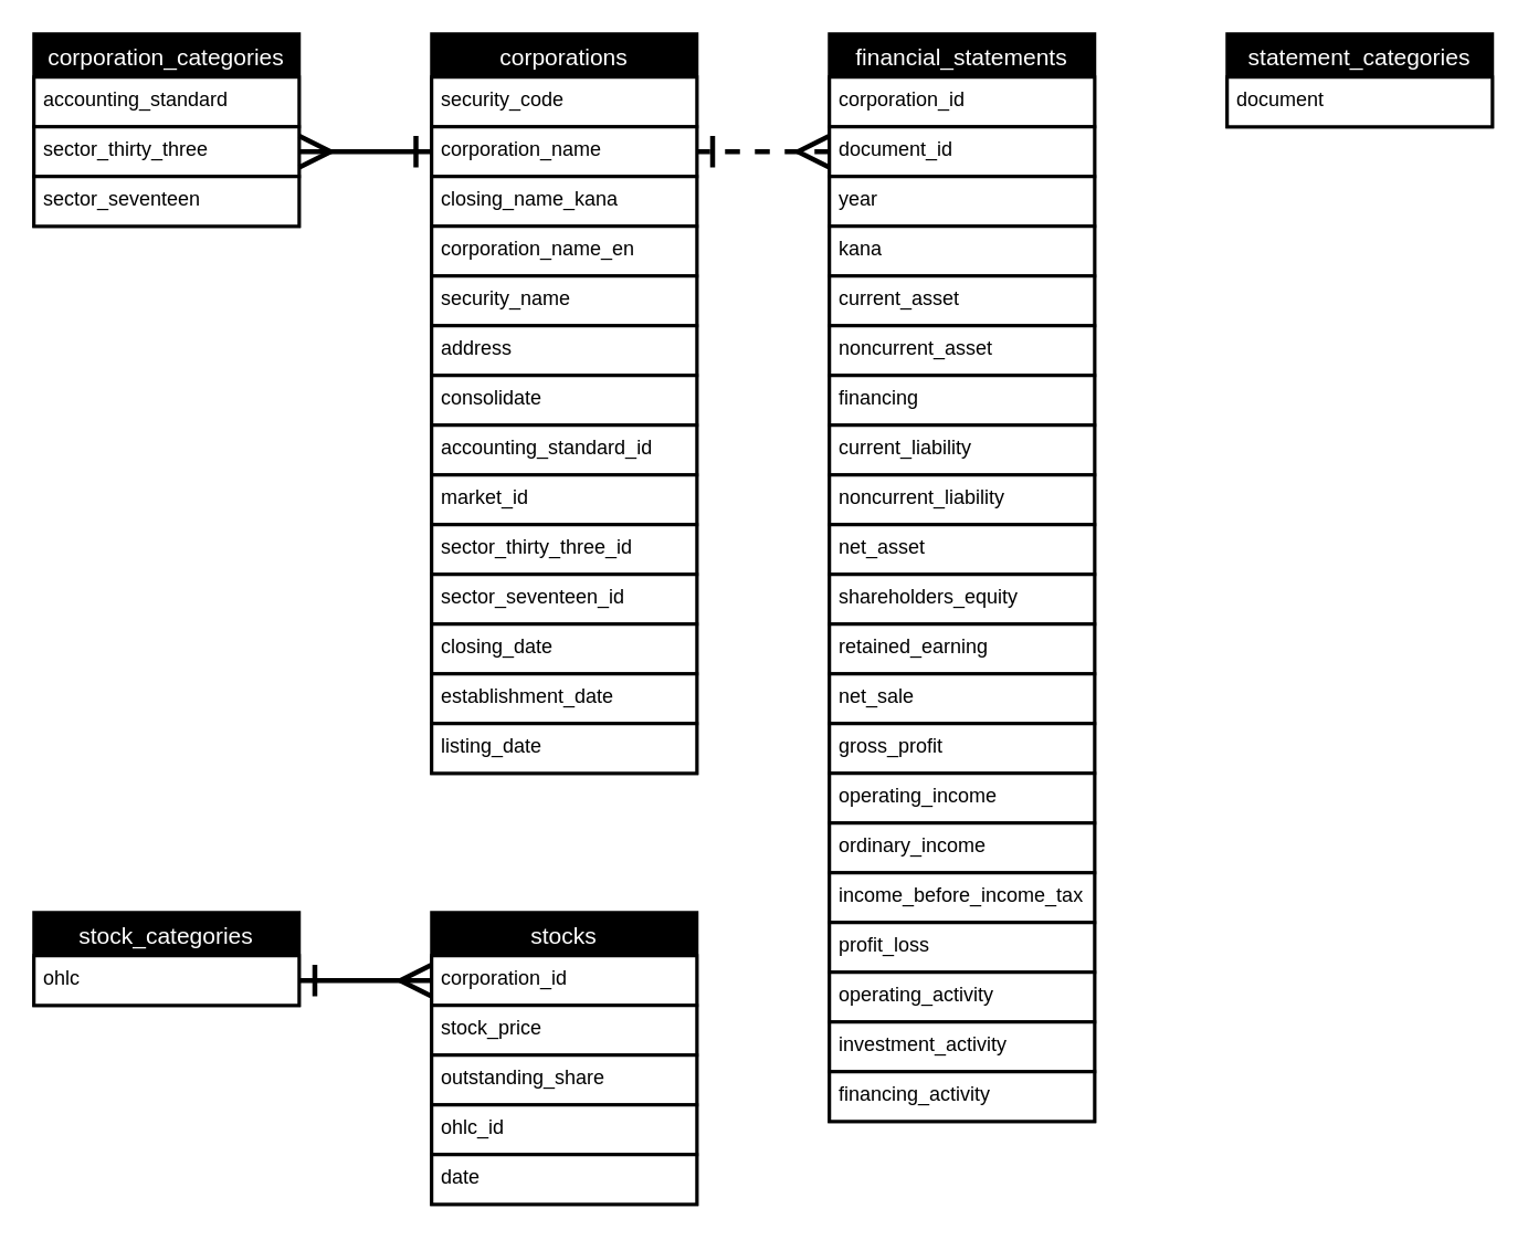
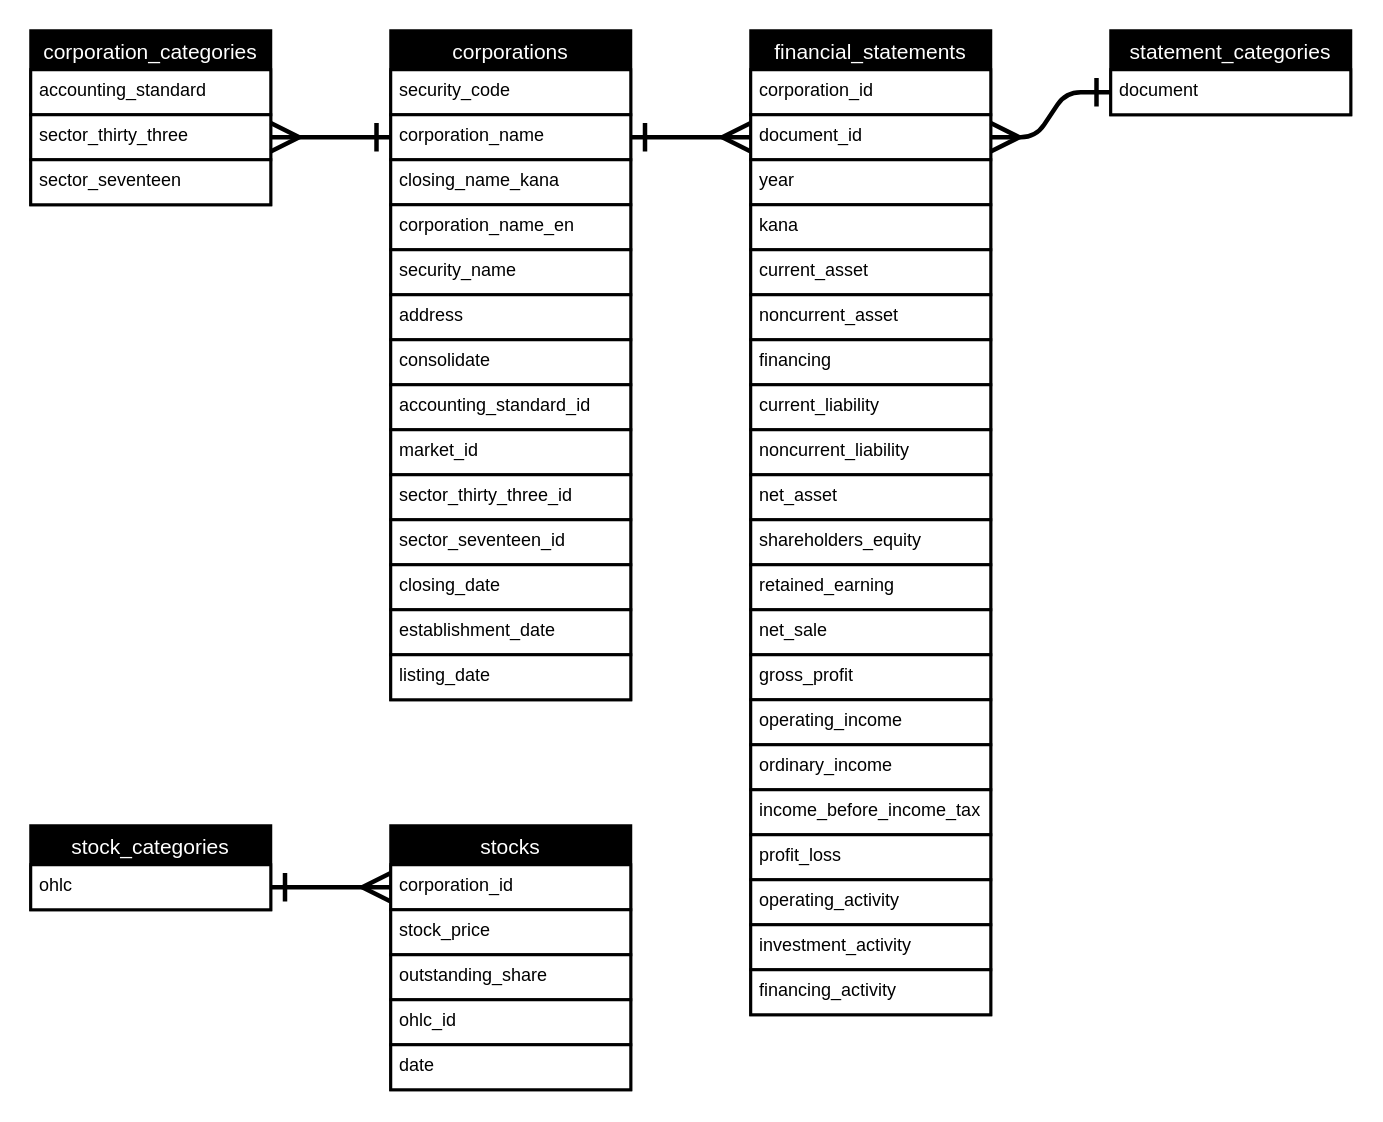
  <mxCell id="0" />
  <mxCell id="1" parent="0" />
  <mxCell id="2" value="corporations" style="swimlane;fontStyle=0;childLayout=stackLayout;horizontal=1;startSize=26;horizontalStack=0;resizeParent=1;resizeParentMax=0;resizeLast=0;collapsible=1;marginBottom=0;align=center;fontSize=14;fillColor=#000000;strokeColor=#000000;fontColor=#FFFFFF;strokeWidth=2;" vertex="1" parent="1"><mxGeometry x="260" y="20" width="160" height="446" as="geometry" /></mxCell>
  <mxCell id="3" value="security_code" style="text;strokeColor=#000000;fillColor=#FFFFFF;spacingLeft=4;spacingRight=4;overflow=hidden;rotatable=0;points=[[0,0.5],[1,0.5]];portConstraint=eastwest;fontSize=12;strokeWidth=2;fontColor=#000000;" vertex="1" parent="2"><mxGeometry y="26" width="160" height="30" as="geometry" /></mxCell>
  <mxCell id="4" value="corporation_name" style="text;strokeColor=#000000;fillColor=#FFFFFF;spacingLeft=4;spacingRight=4;overflow=hidden;rotatable=0;points=[[0,0.5],[1,0.5]];portConstraint=eastwest;fontSize=12;strokeWidth=2;fontColor=#000000;" vertex="1" parent="2"><mxGeometry y="56" width="160" height="30" as="geometry" /></mxCell>
  <mxCell id="5" value="closing_name_kana" style="text;strokeColor=#000000;fillColor=#FFFFFF;spacingLeft=4;spacingRight=4;overflow=hidden;rotatable=0;points=[[0,0.5],[1,0.5]];portConstraint=eastwest;fontSize=12;strokeWidth=2;fontColor=#000000;" vertex="1" parent="2"><mxGeometry y="86" width="160" height="30" as="geometry" /></mxCell>
  <mxCell id="6" value="corporation_name_en" style="text;strokeColor=#000000;fillColor=#FFFFFF;spacingLeft=4;spacingRight=4;overflow=hidden;rotatable=0;points=[[0,0.5],[1,0.5]];portConstraint=eastwest;fontSize=12;strokeWidth=2;fontColor=#000000;" vertex="1" parent="2"><mxGeometry y="116" width="160" height="30" as="geometry" /></mxCell>
  <mxCell id="7" value="security_name" style="text;strokeColor=#000000;fillColor=#FFFFFF;spacingLeft=4;spacingRight=4;overflow=hidden;rotatable=0;points=[[0,0.5],[1,0.5]];portConstraint=eastwest;fontSize=12;strokeWidth=2;fontColor=#000000;" vertex="1" parent="2"><mxGeometry y="146" width="160" height="30" as="geometry" /></mxCell>
  <mxCell id="8" value="address" style="text;strokeColor=#000000;fillColor=#FFFFFF;spacingLeft=4;spacingRight=4;overflow=hidden;rotatable=0;points=[[0,0.5],[1,0.5]];portConstraint=eastwest;fontSize=12;strokeWidth=2;fontColor=#000000;" vertex="1" parent="2"><mxGeometry y="176" width="160" height="30" as="geometry" /></mxCell>
  <mxCell id="9" value="consolidate" style="text;strokeColor=#000000;fillColor=#FFFFFF;spacingLeft=4;spacingRight=4;overflow=hidden;rotatable=0;points=[[0,0.5],[1,0.5]];portConstraint=eastwest;fontSize=12;strokeWidth=2;fontColor=#000000;" vertex="1" parent="2"><mxGeometry y="206" width="160" height="30" as="geometry" /></mxCell>
  <mxCell id="10" value="accounting_standard_id" style="text;strokeColor=#000000;fillColor=#FFFFFF;spacingLeft=4;spacingRight=4;overflow=hidden;rotatable=0;points=[[0,0.5],[1,0.5]];portConstraint=eastwest;fontSize=12;strokeWidth=2;fontColor=#000000;" vertex="1" parent="2"><mxGeometry y="236" width="160" height="30" as="geometry" /></mxCell>
  <mxCell id="11" value="market_id" style="text;strokeColor=#000000;fillColor=#FFFFFF;spacingLeft=4;spacingRight=4;overflow=hidden;rotatable=0;points=[[0,0.5],[1,0.5]];portConstraint=eastwest;fontSize=12;strokeWidth=2;fontColor=#000000;" vertex="1" parent="2"><mxGeometry y="266" width="160" height="30" as="geometry" /></mxCell>
  <mxCell id="12" value="sector_thirty_three_id" style="text;strokeColor=#000000;fillColor=#FFFFFF;spacingLeft=4;spacingRight=4;overflow=hidden;rotatable=0;points=[[0,0.5],[1,0.5]];portConstraint=eastwest;fontSize=12;strokeWidth=2;fontColor=#000000;" vertex="1" parent="2"><mxGeometry y="296" width="160" height="30" as="geometry" /></mxCell>
  <mxCell id="13" value="sector_seventeen_id" style="text;strokeColor=#000000;fillColor=#FFFFFF;spacingLeft=4;spacingRight=4;overflow=hidden;rotatable=0;points=[[0,0.5],[1,0.5]];portConstraint=eastwest;fontSize=12;strokeWidth=2;fontColor=#000000;" vertex="1" parent="2"><mxGeometry y="326" width="160" height="30" as="geometry" /></mxCell>
  <mxCell id="14" value="closing_date" style="text;strokeColor=#000000;fillColor=#FFFFFF;spacingLeft=4;spacingRight=4;overflow=hidden;rotatable=0;points=[[0,0.5],[1,0.5]];portConstraint=eastwest;fontSize=12;strokeWidth=2;fontColor=#000000;" vertex="1" parent="2"><mxGeometry y="356" width="160" height="30" as="geometry" /></mxCell>
  <mxCell id="15" value="establishment_date" style="text;strokeColor=#000000;fillColor=#FFFFFF;spacingLeft=4;spacingRight=4;overflow=hidden;rotatable=0;points=[[0,0.5],[1,0.5]];portConstraint=eastwest;fontSize=12;strokeWidth=2;fontColor=#000000;" vertex="1" parent="2"><mxGeometry y="386" width="160" height="30" as="geometry" /></mxCell>
  <mxCell id="16" value="listing_date" style="text;strokeColor=#000000;fillColor=#FFFFFF;spacingLeft=4;spacingRight=4;overflow=hidden;rotatable=0;points=[[0,0.5],[1,0.5]];portConstraint=eastwest;fontSize=12;strokeWidth=2;fontColor=#000000;" vertex="1" parent="2"><mxGeometry y="416" width="160" height="30" as="geometry" /></mxCell>
  <mxCell id="17" value="financial_statements" style="swimlane;fontStyle=0;childLayout=stackLayout;horizontal=1;startSize=26;horizontalStack=0;resizeParent=1;resizeParentMax=0;resizeLast=0;collapsible=1;marginBottom=0;align=center;fontSize=14;fillColor=#000000;strokeColor=#000000;strokeWidth=2;fontColor=#FFFFFF;" vertex="1" parent="1"><mxGeometry x="500" y="20" width="160" height="656" as="geometry" /></mxCell>
  <mxCell id="18" value="corporation_id" style="text;strokeColor=#000000;fillColor=#FFFFFF;spacingLeft=4;spacingRight=4;overflow=hidden;rotatable=0;points=[[0,0.5],[1,0.5]];portConstraint=eastwest;fontSize=12;strokeWidth=2;fontColor=#000000;" vertex="1" parent="17"><mxGeometry y="26" width="160" height="30" as="geometry" /></mxCell>
  <mxCell id="19" value="document_id" style="text;strokeColor=#000000;fillColor=#FFFFFF;spacingLeft=4;spacingRight=4;overflow=hidden;rotatable=0;points=[[0,0.5],[1,0.5]];portConstraint=eastwest;fontSize=12;strokeWidth=2;fontColor=#000000;" vertex="1" parent="17"><mxGeometry y="56" width="160" height="30" as="geometry" /></mxCell>
  <mxCell id="20" value="year" style="text;strokeColor=#000000;fillColor=#FFFFFF;spacingLeft=4;spacingRight=4;overflow=hidden;rotatable=0;points=[[0,0.5],[1,0.5]];portConstraint=eastwest;fontSize=12;strokeWidth=2;fontColor=#000000;" vertex="1" parent="17"><mxGeometry y="86" width="160" height="30" as="geometry" /></mxCell>
  <mxCell id="21" value="kana" style="text;strokeColor=#000000;fillColor=#FFFFFF;spacingLeft=4;spacingRight=4;overflow=hidden;rotatable=0;points=[[0,0.5],[1,0.5]];portConstraint=eastwest;fontSize=12;strokeWidth=2;fontColor=#000000;" vertex="1" parent="17"><mxGeometry y="116" width="160" height="30" as="geometry" /></mxCell>
  <mxCell id="22" value="current_asset" style="text;strokeColor=#000000;fillColor=#FFFFFF;spacingLeft=4;spacingRight=4;overflow=hidden;rotatable=0;points=[[0,0.5],[1,0.5]];portConstraint=eastwest;fontSize=12;strokeWidth=2;fontColor=#000000;" vertex="1" parent="17"><mxGeometry y="146" width="160" height="30" as="geometry" /></mxCell>
  <mxCell id="23" value="noncurrent_asset" style="text;strokeColor=#000000;fillColor=#FFFFFF;spacingLeft=4;spacingRight=4;overflow=hidden;rotatable=0;points=[[0,0.5],[1,0.5]];portConstraint=eastwest;fontSize=12;strokeWidth=2;fontColor=#000000;" vertex="1" parent="17"><mxGeometry y="176" width="160" height="30" as="geometry" /></mxCell>
  <mxCell id="24" value="financing" style="text;strokeColor=#000000;fillColor=#FFFFFF;spacingLeft=4;spacingRight=4;overflow=hidden;rotatable=0;points=[[0,0.5],[1,0.5]];portConstraint=eastwest;fontSize=12;strokeWidth=2;fontColor=#000000;" vertex="1" parent="17"><mxGeometry y="206" width="160" height="30" as="geometry" /></mxCell>
  <mxCell id="25" value="current_liability" style="text;strokeColor=#000000;fillColor=#FFFFFF;spacingLeft=4;spacingRight=4;overflow=hidden;rotatable=0;points=[[0,0.5],[1,0.5]];portConstraint=eastwest;fontSize=12;strokeWidth=2;fontColor=#000000;" vertex="1" parent="17"><mxGeometry y="236" width="160" height="30" as="geometry" /></mxCell>
  <mxCell id="26" value="noncurrent_liability" style="text;strokeColor=#000000;fillColor=#FFFFFF;spacingLeft=4;spacingRight=4;overflow=hidden;rotatable=0;points=[[0,0.5],[1,0.5]];portConstraint=eastwest;fontSize=12;strokeWidth=2;fontColor=#000000;" vertex="1" parent="17"><mxGeometry y="266" width="160" height="30" as="geometry" /></mxCell>
  <mxCell id="27" value="net_asset" style="text;strokeColor=#000000;fillColor=#FFFFFF;spacingLeft=4;spacingRight=4;overflow=hidden;rotatable=0;points=[[0,0.5],[1,0.5]];portConstraint=eastwest;fontSize=12;strokeWidth=2;fontColor=#000000;" vertex="1" parent="17"><mxGeometry y="296" width="160" height="30" as="geometry" /></mxCell>
  <mxCell id="28" value="shareholders_equity" style="text;strokeColor=#000000;fillColor=#FFFFFF;spacingLeft=4;spacingRight=4;overflow=hidden;rotatable=0;points=[[0,0.5],[1,0.5]];portConstraint=eastwest;fontSize=12;strokeWidth=2;fontColor=#000000;" vertex="1" parent="17"><mxGeometry y="326" width="160" height="30" as="geometry" /></mxCell>
  <mxCell id="29" value="retained_earning" style="text;strokeColor=#000000;fillColor=#FFFFFF;spacingLeft=4;spacingRight=4;overflow=hidden;rotatable=0;points=[[0,0.5],[1,0.5]];portConstraint=eastwest;fontSize=12;strokeWidth=2;fontColor=#000000;" vertex="1" parent="17"><mxGeometry y="356" width="160" height="30" as="geometry" /></mxCell>
  <mxCell id="30" value="net_sale" style="text;strokeColor=#000000;fillColor=#FFFFFF;spacingLeft=4;spacingRight=4;overflow=hidden;rotatable=0;points=[[0,0.5],[1,0.5]];portConstraint=eastwest;fontSize=12;strokeWidth=2;fontColor=#000000;" vertex="1" parent="17"><mxGeometry y="386" width="160" height="30" as="geometry" /></mxCell>
  <mxCell id="31" value="gross_profit" style="text;strokeColor=#000000;fillColor=#FFFFFF;spacingLeft=4;spacingRight=4;overflow=hidden;rotatable=0;points=[[0,0.5],[1,0.5]];portConstraint=eastwest;fontSize=12;strokeWidth=2;fontColor=#000000;" vertex="1" parent="17"><mxGeometry y="416" width="160" height="30" as="geometry" /></mxCell>
  <mxCell id="32" value="operating_income" style="text;strokeColor=#000000;fillColor=#FFFFFF;spacingLeft=4;spacingRight=4;overflow=hidden;rotatable=0;points=[[0,0.5],[1,0.5]];portConstraint=eastwest;fontSize=12;strokeWidth=2;fontColor=#000000;" vertex="1" parent="17"><mxGeometry y="446" width="160" height="30" as="geometry" /></mxCell>
  <mxCell id="33" value="ordinary_income" style="text;strokeColor=#000000;fillColor=#FFFFFF;spacingLeft=4;spacingRight=4;overflow=hidden;rotatable=0;points=[[0,0.5],[1,0.5]];portConstraint=eastwest;fontSize=12;strokeWidth=2;fontColor=#000000;" vertex="1" parent="17"><mxGeometry y="476" width="160" height="30" as="geometry" /></mxCell>
  <mxCell id="34" value="income_before_income_tax" style="text;strokeColor=#000000;fillColor=#FFFFFF;spacingLeft=4;spacingRight=4;overflow=hidden;rotatable=0;points=[[0,0.5],[1,0.5]];portConstraint=eastwest;fontSize=12;strokeWidth=2;fontColor=#000000;" vertex="1" parent="17"><mxGeometry y="506" width="160" height="30" as="geometry" /></mxCell>
  <mxCell id="35" value="profit_loss" style="text;strokeColor=#000000;fillColor=#FFFFFF;spacingLeft=4;spacingRight=4;overflow=hidden;rotatable=0;points=[[0,0.5],[1,0.5]];portConstraint=eastwest;fontSize=12;strokeWidth=2;fontColor=#000000;" vertex="1" parent="17"><mxGeometry y="536" width="160" height="30" as="geometry" /></mxCell>
  <mxCell id="36" value="operating_activity" style="text;strokeColor=#000000;fillColor=#FFFFFF;spacingLeft=4;spacingRight=4;overflow=hidden;rotatable=0;points=[[0,0.5],[1,0.5]];portConstraint=eastwest;fontSize=12;strokeWidth=2;fontColor=#000000;" vertex="1" parent="17"><mxGeometry y="566" width="160" height="30" as="geometry" /></mxCell>
  <mxCell id="37" value="investment_activity" style="text;strokeColor=#000000;fillColor=#FFFFFF;spacingLeft=4;spacingRight=4;overflow=hidden;rotatable=0;points=[[0,0.5],[1,0.5]];portConstraint=eastwest;fontSize=12;strokeWidth=2;fontColor=#000000;" vertex="1" parent="17"><mxGeometry y="596" width="160" height="30" as="geometry" /></mxCell>
  <mxCell id="38" value="financing_activity" style="text;strokeColor=#000000;fillColor=#FFFFFF;spacingLeft=4;spacingRight=4;overflow=hidden;rotatable=0;points=[[0,0.5],[1,0.5]];portConstraint=eastwest;fontSize=12;strokeWidth=2;fontColor=#000000;" vertex="1" parent="17"><mxGeometry y="626" width="160" height="30" as="geometry" /></mxCell>
  <mxCell id="39" value="stocks" style="swimlane;fontStyle=0;childLayout=stackLayout;horizontal=1;startSize=26;horizontalStack=0;resizeParent=1;resizeParentMax=0;resizeLast=0;collapsible=1;marginBottom=0;align=center;fontSize=14;fillColor=#000000;strokeColor=#000000;strokeWidth=2;fontColor=#FFFFFF;" vertex="1" parent="1"><mxGeometry x="260" y="550" width="160" height="176" as="geometry" /></mxCell>
  <mxCell id="40" value="corporation_id" style="text;strokeColor=#000000;fillColor=#FFFFFF;spacingLeft=4;spacingRight=4;overflow=hidden;rotatable=0;points=[[0,0.5],[1,0.5]];portConstraint=eastwest;fontSize=12;strokeWidth=2;fontColor=#000000;" vertex="1" parent="39"><mxGeometry y="26" width="160" height="30" as="geometry" /></mxCell>
  <mxCell id="41" value="stock_price" style="text;strokeColor=#000000;fillColor=#FFFFFF;spacingLeft=4;spacingRight=4;overflow=hidden;rotatable=0;points=[[0,0.5],[1,0.5]];portConstraint=eastwest;fontSize=12;strokeWidth=2;fontColor=#000000;" vertex="1" parent="39"><mxGeometry y="56" width="160" height="30" as="geometry" /></mxCell>
  <mxCell id="42" value="outstanding_share" style="text;strokeColor=#000000;fillColor=#FFFFFF;spacingLeft=4;spacingRight=4;overflow=hidden;rotatable=0;points=[[0,0.5],[1,0.5]];portConstraint=eastwest;fontSize=12;strokeWidth=2;fontColor=#000000;" vertex="1" parent="39"><mxGeometry y="86" width="160" height="30" as="geometry" /></mxCell>
  <mxCell id="43" value="ohlc_id" style="text;strokeColor=#000000;fillColor=#FFFFFF;spacingLeft=4;spacingRight=4;overflow=hidden;rotatable=0;points=[[0,0.5],[1,0.5]];portConstraint=eastwest;fontSize=12;strokeWidth=2;fontColor=#000000;" vertex="1" parent="39"><mxGeometry y="116" width="160" height="30" as="geometry" /></mxCell>
  <mxCell id="44" value="date" style="text;strokeColor=#000000;fillColor=#FFFFFF;spacingLeft=4;spacingRight=4;overflow=hidden;rotatable=0;points=[[0,0.5],[1,0.5]];portConstraint=eastwest;fontSize=12;strokeWidth=2;fontColor=#000000;" vertex="1" parent="39"><mxGeometry y="146" width="160" height="30" as="geometry" /></mxCell>
  <mxCell id="45" value="corporation_categories" style="swimlane;fontStyle=0;childLayout=stackLayout;horizontal=1;startSize=26;horizontalStack=0;resizeParent=1;resizeParentMax=0;resizeLast=0;collapsible=1;marginBottom=0;align=center;fontSize=14;fillColor=#000000;strokeColor=#000000;strokeWidth=2;fontColor=#FFFFFF;" vertex="1" parent="1"><mxGeometry x="20" y="20" width="160" height="116" as="geometry" /></mxCell>
  <mxCell id="46" value="accounting_standard" style="text;strokeColor=#000000;fillColor=#FFFFFF;spacingLeft=4;spacingRight=4;overflow=hidden;rotatable=0;points=[[0,0.5],[1,0.5]];portConstraint=eastwest;fontSize=12;strokeWidth=2;fontColor=#000000;" vertex="1" parent="45"><mxGeometry y="26" width="160" height="30" as="geometry" /></mxCell>
  <mxCell id="47" value="sector_thirty_three" style="text;strokeColor=#000000;fillColor=#FFFFFF;spacingLeft=4;spacingRight=4;overflow=hidden;rotatable=0;points=[[0,0.5],[1,0.5]];portConstraint=eastwest;fontSize=12;strokeWidth=2;fontColor=#000000;" vertex="1" parent="45"><mxGeometry y="56" width="160" height="30" as="geometry" /></mxCell>
  <mxCell id="48" value="sector_seventeen" style="text;strokeColor=#000000;fillColor=#FFFFFF;spacingLeft=4;spacingRight=4;overflow=hidden;rotatable=0;points=[[0,0.5],[1,0.5]];portConstraint=eastwest;fontSize=12;strokeWidth=2;fontColor=#000000;" vertex="1" parent="45"><mxGeometry y="86" width="160" height="30" as="geometry" /></mxCell>
  <mxCell id="49" value="statement_categories" style="swimlane;fontStyle=0;childLayout=stackLayout;horizontal=1;startSize=26;horizontalStack=0;resizeParent=1;resizeParentMax=0;resizeLast=0;collapsible=1;marginBottom=0;align=center;fontSize=14;fillColor=#000000;strokeColor=#000000;strokeWidth=2;fontColor=#FFFFFF;" vertex="1" parent="1"><mxGeometry x="740" y="20" width="160" height="56" as="geometry" /></mxCell>
  <mxCell id="50" value="document" style="text;strokeColor=#000000;fillColor=#FFFFFF;spacingLeft=4;spacingRight=4;overflow=hidden;rotatable=0;points=[[0,0.5],[1,0.5]];portConstraint=eastwest;fontSize=12;strokeWidth=2;fontColor=#000000;" vertex="1" parent="49"><mxGeometry y="26" width="160" height="30" as="geometry" /></mxCell>
  <mxCell id="51" value="stock_categories" style="swimlane;fontStyle=0;childLayout=stackLayout;horizontal=1;startSize=26;horizontalStack=0;resizeParent=1;resizeParentMax=0;resizeLast=0;collapsible=1;marginBottom=0;align=center;fontSize=14;fillColor=#000000;strokeColor=#000000;strokeWidth=2;fontColor=#FFFFFF;" vertex="1" parent="1"><mxGeometry x="20" y="550" width="160" height="56" as="geometry" /></mxCell>
  <mxCell id="52" value="ohlc" style="text;strokeColor=#000000;fillColor=#FFFFFF;spacingLeft=4;spacingRight=4;overflow=hidden;rotatable=0;points=[[0,0.5],[1,0.5]];portConstraint=eastwest;fontSize=12;strokeWidth=2;fontColor=#000000;" vertex="1" parent="51"><mxGeometry y="26" width="160" height="30" as="geometry" /></mxCell>
  <mxCell id="53" value="" style="edgeStyle=entityRelationEdgeStyle;fontSize=12;html=1;endArrow=ERone;fontColor=#000000;targetPerimeterSpacing=0;endSize=15;startArrow=ERmany;startFill=0;startSize=15;endFill=0;exitX=1;exitY=0.5;exitDx=0;exitDy=0;strokeColor=#000000;strokeWidth=3;" edge="1" parent="1" source="47"><mxGeometry width="100" height="100" relative="1" as="geometry"><mxPoint x="180" y="90" as="sourcePoint" /><mxPoint x="260" y="91" as="targetPoint" /></mxGeometry></mxCell>
- <mxCell id="54" value="" style="edgeStyle=orthogonalEdgeStyle;fontSize=12;html=1;endArrow=ERone;fontColor=#000000;targetPerimeterSpacing=0;endSize=15;startArrow=ERmany;startFill=0;startSize=15;endFill=0;exitX=0;exitY=0.5;exitDx=0;exitDy=0;entryX=1;entryY=0.5;entryDx=0;entryDy=0;strokeWidth=3;strokeColor=#000000;dashed=1;" edge="1" parent="1" source="19" target="4"><mxGeometry width="100" height="100" relative="1" as="geometry"><mxPoint x="420" y="100" as="sourcePoint" /><mxPoint x="500" y="100" as="targetPoint" /></mxGeometry></mxCell>
+ <mxCell id="54" value="" style="edgeStyle=orthogonalEdgeStyle;fontSize=12;html=1;endArrow=ERone;fontColor=#000000;targetPerimeterSpacing=0;endSize=15;startArrow=ERmany;startFill=0;startSize=15;endFill=0;exitX=0;exitY=0.5;exitDx=0;exitDy=0;entryX=1;entryY=0.5;entryDx=0;entryDy=0;strokeWidth=3;strokeColor=#000000;" edge="1" parent="1" source="19" target="4"><mxGeometry width="100" height="100" relative="1" as="geometry"><mxPoint x="420" y="100" as="sourcePoint" /><mxPoint x="500" y="100" as="targetPoint" /></mxGeometry></mxCell>
  <mxCell id="55" value="" style="edgeStyle=entityRelationEdgeStyle;fontSize=12;html=1;endArrow=ERmany;fontColor=#000000;startSize=15;endSize=15;targetPerimeterSpacing=0;exitX=1;exitY=0.5;exitDx=0;exitDy=0;startArrow=ERone;startFill=0;entryX=0;entryY=0.5;entryDx=0;entryDy=0;strokeColor=#000000;strokeWidth=3;" edge="1" parent="1" source="52" target="40"><mxGeometry width="100" height="100" relative="1" as="geometry"><mxPoint x="190" y="571" as="sourcePoint" /><mxPoint x="260" y="571" as="targetPoint" /></mxGeometry></mxCell>
+ <mxCell id="56" value="" style="edgeStyle=entityRelationEdgeStyle;fontSize=12;html=1;endArrow=ERmany;fontColor=#000000;startSize=15;endSize=15;targetPerimeterSpacing=0;exitX=0;exitY=0.5;exitDx=0;exitDy=0;startArrow=ERone;startFill=0;strokeColor=#000000;strokeWidth=3;entryX=1;entryY=0.5;entryDx=0;entryDy=0;" edge="1" parent="1" source="50" target="19"><mxGeometry width="100" height="100" relative="1" as="geometry"><mxPoint x="730" y="40" as="sourcePoint" /><mxPoint x="740" y="40" as="targetPoint" /></mxGeometry></mxCell>
